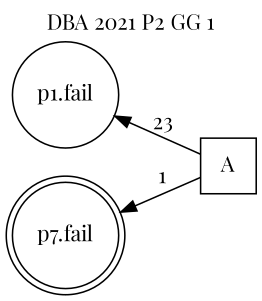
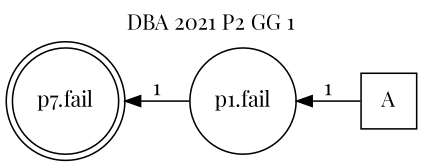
  digraph {
    fontname="Playfair Display"
    label=" DBA 2021 P2 GG 1 "
    labelloc=tl
    rankdir=RL
    node [fontname="Playfair Display"]
    edge [fontname="Playfair Display"]
    n1 [label=A shape=square]
    n2 [label="p1.fail" shape=circle]
    n3 [label="p7.fail" shape=doublecircle]
-   n1 -> n2 [label=23]
-   n1 -> n3 [label=1]
+   n1 -> n2 [label=1]
+   n2 -> n3 [label=1]
  }
